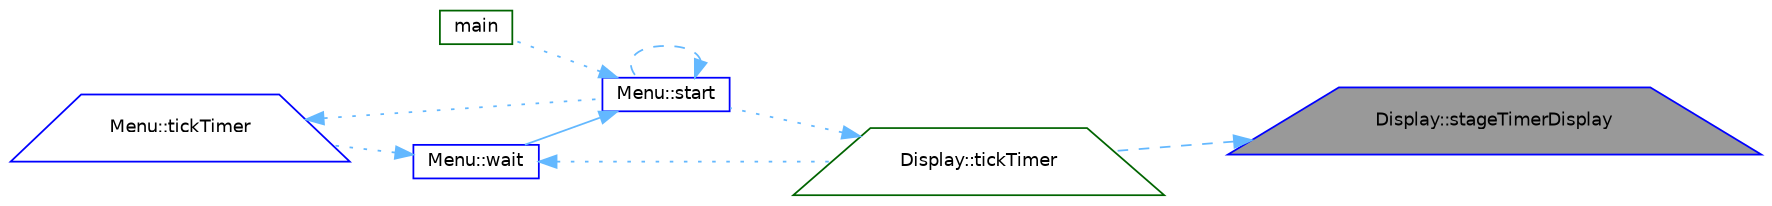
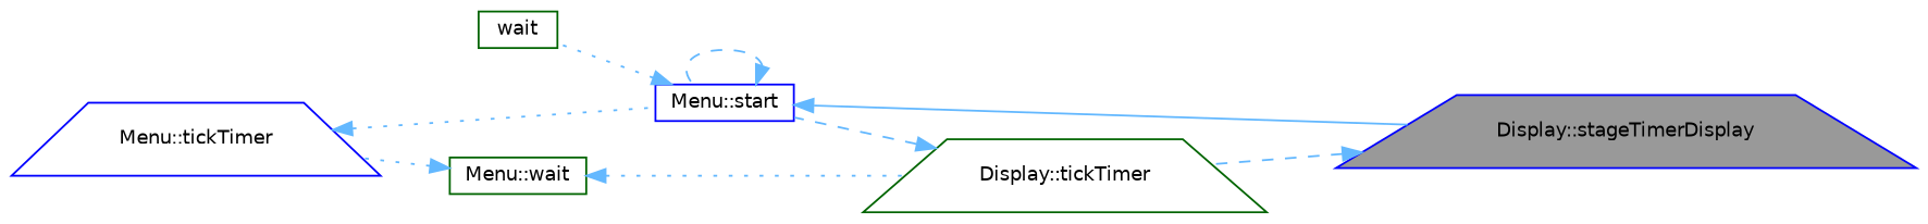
  digraph {
    rankdir=RL
    node [color=blue fillcolor=white fontname=Helvetica fontsize=10 shape=trapezium style=filled]
    edge [color=steelblue1 dir=back fontname=Helvetica fontsize=10 labelfontname=Helvetica labelfontsize=10 style=dotted]
    n1 [fillcolor=grey60 fontcolor=black height=0.2 label="Display::stageTimerDisplay" width=0.4]
    n2 [color=darkgreen height=0.2 label="Display::tickTimer" width=0.4]
    n3 [height=0.2 label="Menu::start" shape=box width=0.4]
-   n4 [color=darkgreen height=0.2 label=main shape=box width=0.4]
-   n5 [height=0.2 label="Menu::wait" shape=box width=0.4]
+   n4 [color=darkgreen height=0.2 label=wait shape=box width=0.4]
+   n5 [color=darkgreen height=0.2 label="Menu::wait" shape=box width=0.4]
    n6 [height=0.2 label="Menu::tickTimer" width=0.4]
    n1 -> n2 [style=dashed]
-   n2 -> n3
+   n2 -> n3 [style=dashed]
    n3 -> n3 [style=dashed]
    n3 -> n4
-   n3 -> n5 [style=solid]
+   n3 -> n1 [style=solid]
    n5 -> n2
    n5 -> n6
    n6 -> n3
  }
